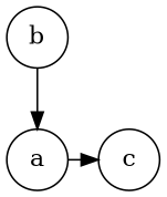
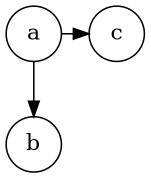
  digraph {
    node [shape=circle]
    n1 [label=c]
    n2 [label=a]
    n3 [label=b]
    subgraph sub_1 {
      rank=same
      n1
      n2
    }
    n2 -> n1
-   n3 -> n2
+   n2 -> n3
  }
